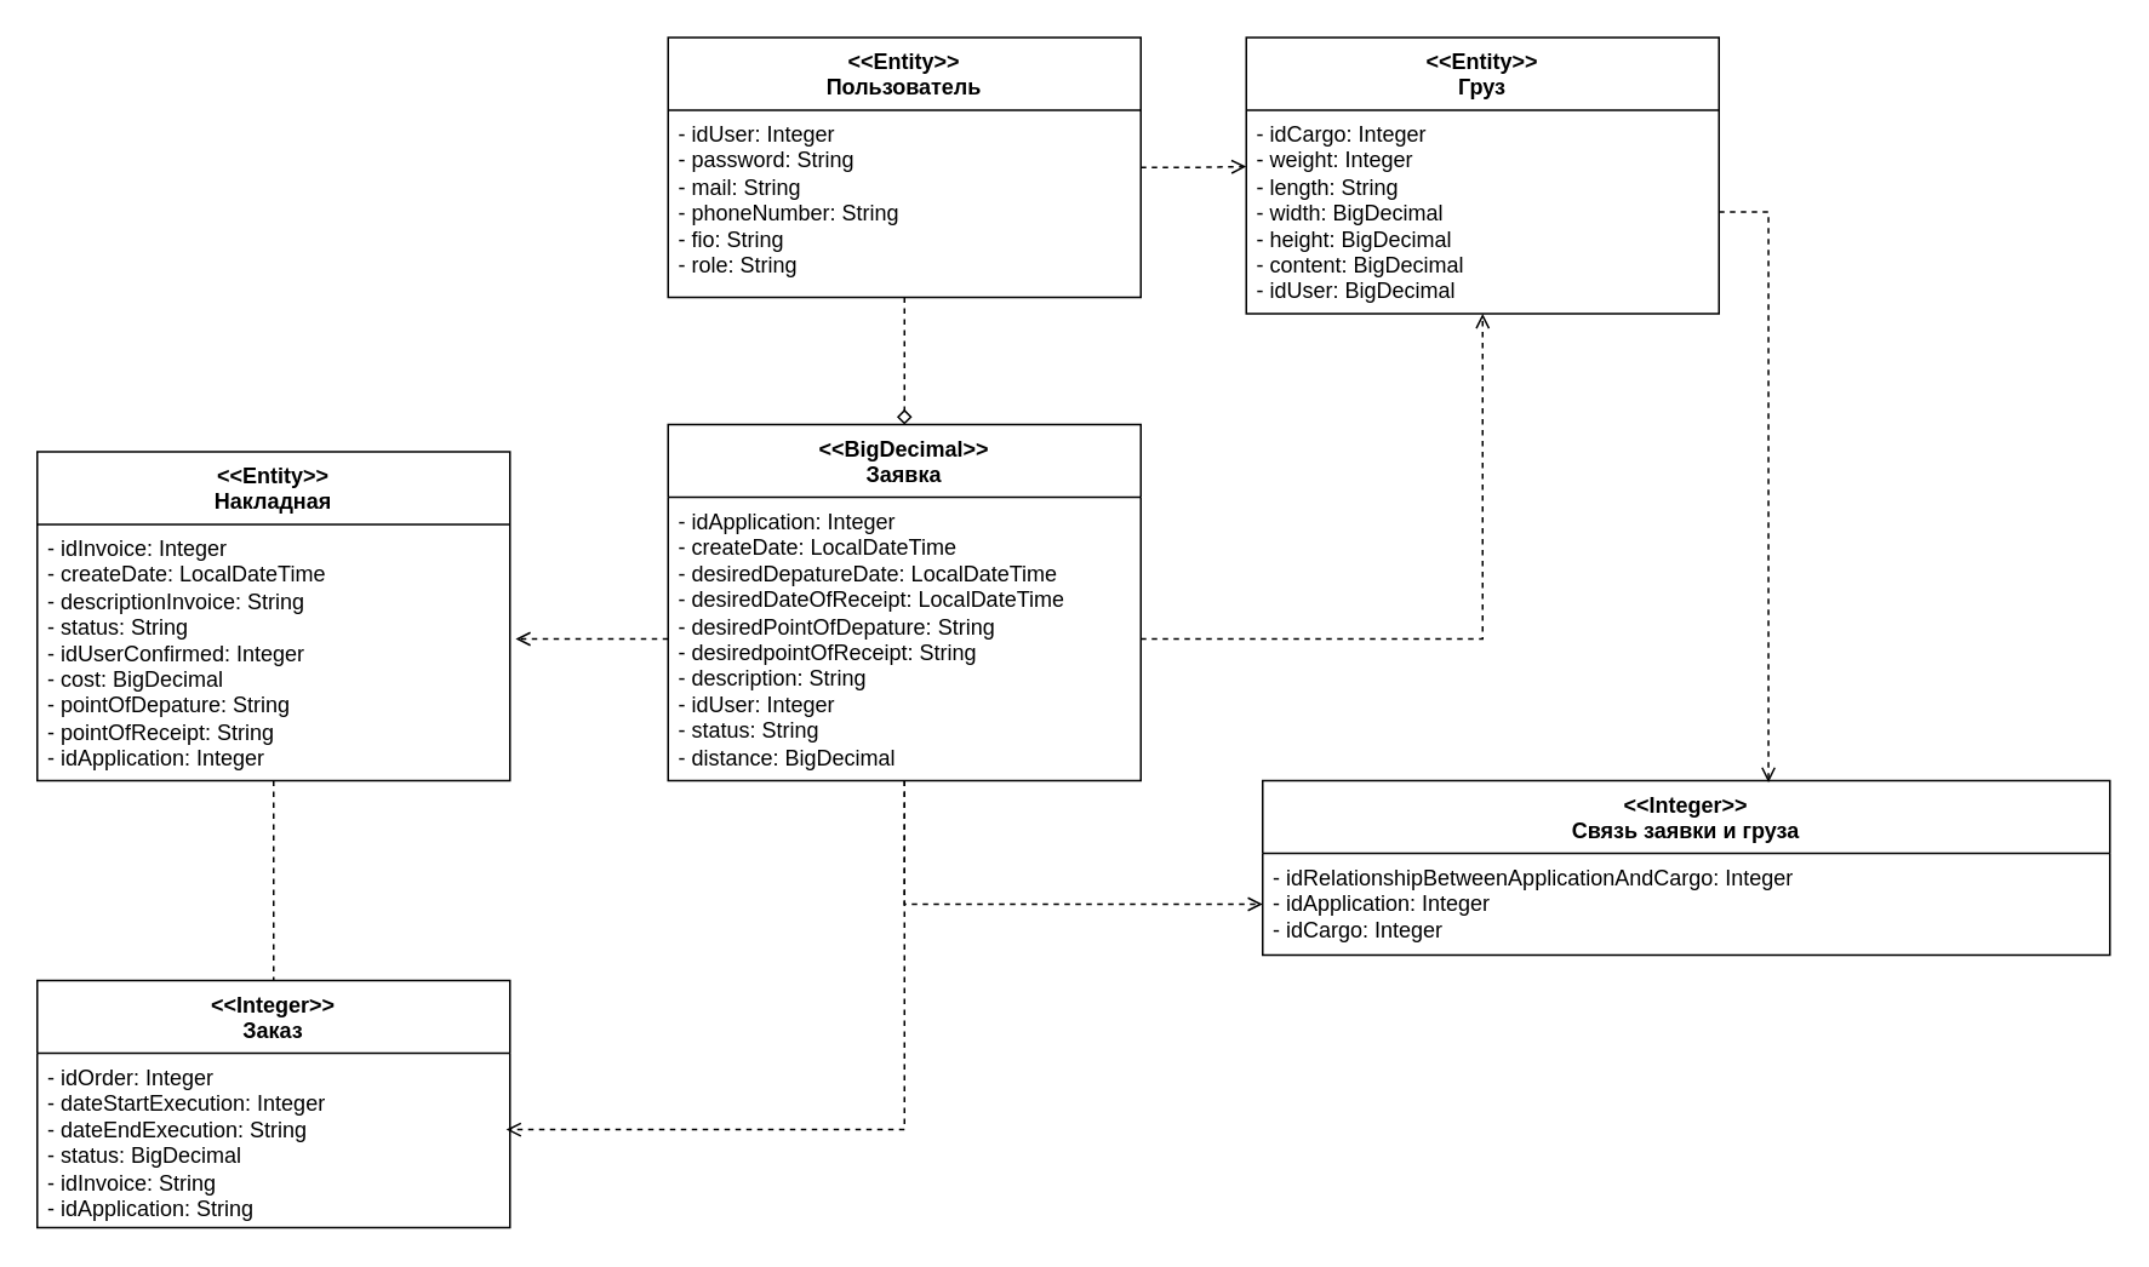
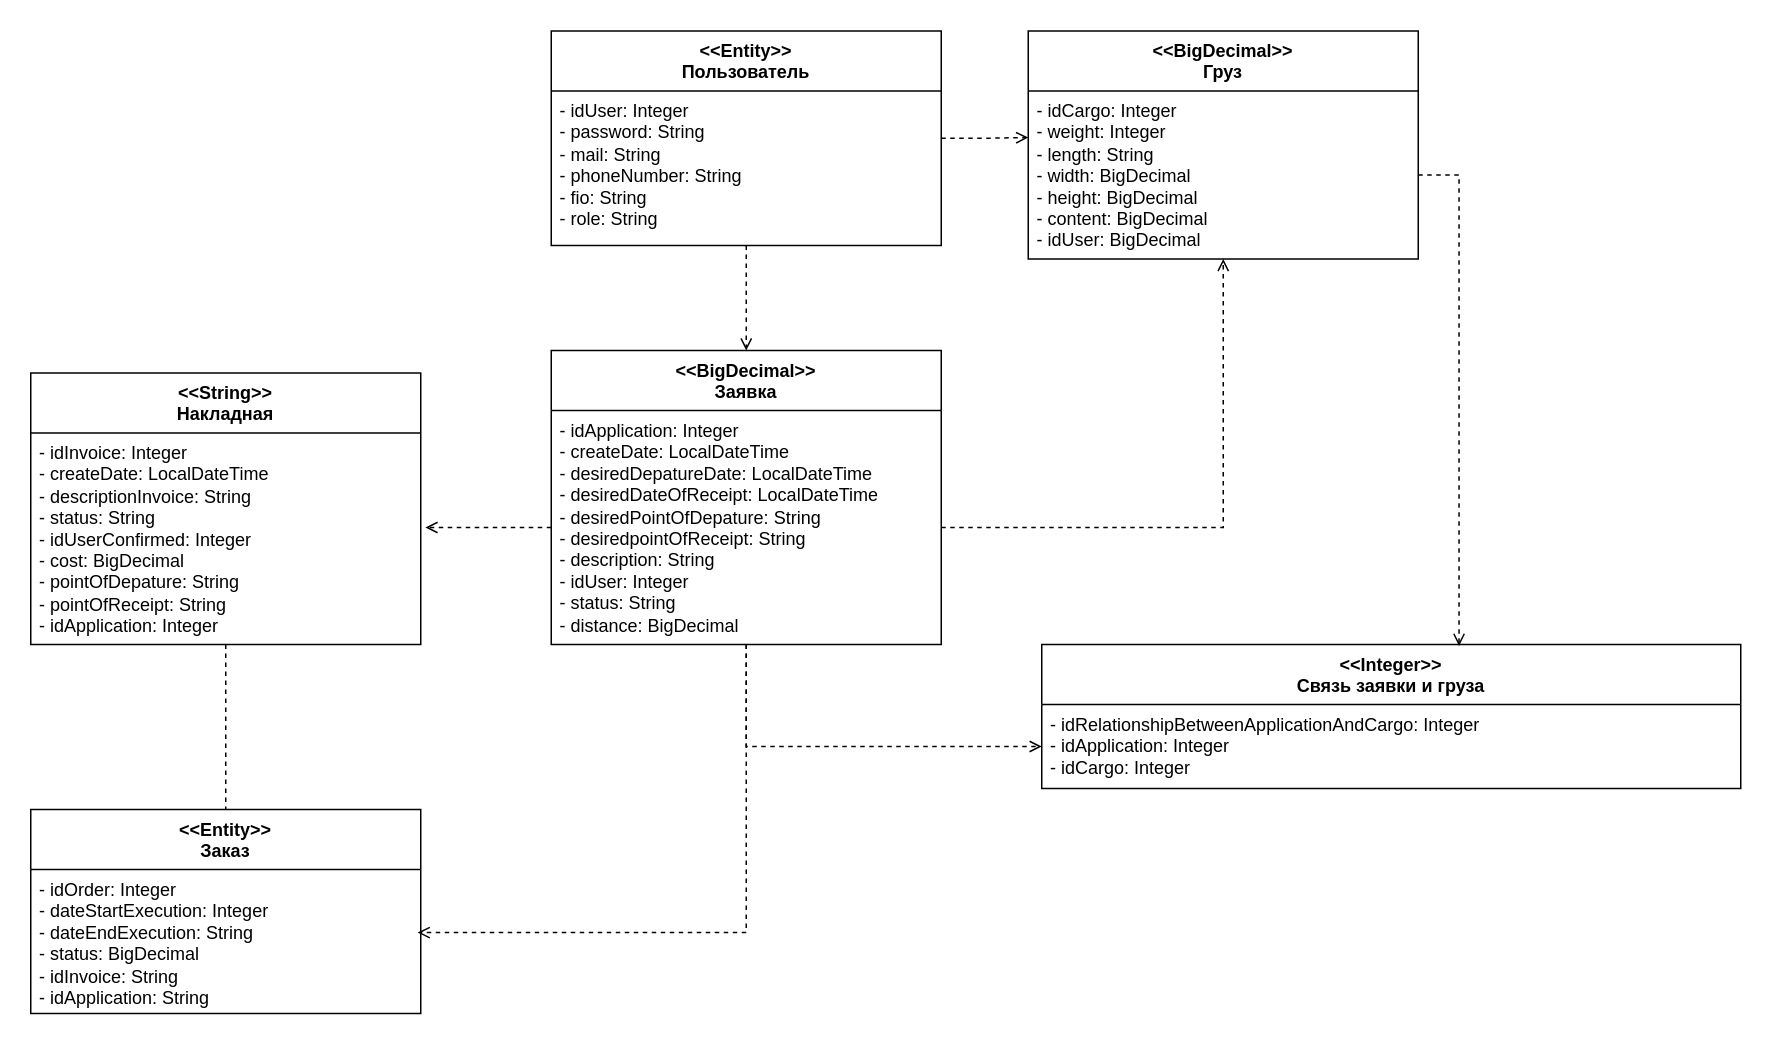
  <mxCell id="0" />
  <mxCell id="1" parent="0" />
- <mxCell id="2" value="&lt;div&gt;&amp;lt;&amp;lt;Entity&amp;gt;&amp;gt;&lt;/div&gt;&lt;div&gt;Накладная&lt;/div&gt;" style="swimlane;fontStyle=1;align=center;verticalAlign=top;childLayout=stackLayout;horizontal=1;startSize=40;horizontalStack=0;resizeParent=1;resizeParentMax=0;resizeLast=0;collapsible=1;marginBottom=0;whiteSpace=wrap;html=1;" parent="1" vertex="1"><mxGeometry x="20" y="248" width="260" height="181" as="geometry" /></mxCell>
+ <mxCell id="2" value="&lt;div&gt;&amp;lt;&amp;lt;String&amp;gt;&amp;gt;&lt;/div&gt;&lt;div&gt;Накладная&lt;/div&gt;" style="swimlane;fontStyle=1;align=center;verticalAlign=top;childLayout=stackLayout;horizontal=1;startSize=40;horizontalStack=0;resizeParent=1;resizeParentMax=0;resizeLast=0;collapsible=1;marginBottom=0;whiteSpace=wrap;html=1;" parent="1" vertex="1"><mxGeometry x="20" y="248" width="260" height="181" as="geometry" /></mxCell>
  <mxCell id="3" value="&lt;div&gt;&lt;div&gt;- idInvoice&lt;span style=&quot;background-color: transparent; color: light-dark(rgb(0, 0, 0), rgb(255, 255, 255));&quot;&gt;: Integer&lt;/span&gt;&lt;/div&gt;&lt;/div&gt;&lt;div&gt;&lt;span style=&quot;background-color: transparent; color: light-dark(rgb(0, 0, 0), rgb(255, 255, 255));&quot;&gt;- createDate: LocalDateTime&lt;/span&gt;&lt;/div&gt;&lt;div&gt;&lt;span style=&quot;background-color: transparent; color: light-dark(rgb(0, 0, 0), rgb(255, 255, 255));&quot;&gt;- descriptionInvoice: String&lt;/span&gt;&lt;/div&gt;&lt;div&gt;- status:&amp;nbsp;&lt;span style=&quot;background-color: transparent; color: light-dark(rgb(0, 0, 0), rgb(255, 255, 255));&quot;&gt;String&lt;/span&gt;&lt;/div&gt;&lt;div&gt;- idUserConfirmed: Integer&lt;/div&gt;&lt;div&gt;- cost: BigDecimal&lt;/div&gt;&lt;div&gt;- pointOfDepature: String&lt;/div&gt;&lt;div&gt;- pointOfReceipt:&amp;nbsp;&lt;span style=&quot;background-color: transparent; color: light-dark(rgb(0, 0, 0), rgb(255, 255, 255));&quot;&gt;String&lt;/span&gt;&lt;/div&gt;&lt;div&gt;- idApplication: Integer&lt;/div&gt;" style="text;strokeColor=none;fillColor=none;align=left;verticalAlign=top;spacingLeft=4;spacingRight=4;overflow=hidden;rotatable=0;points=[[0,0.5],[1,0.5]];portConstraint=eastwest;whiteSpace=wrap;html=1;" parent="2" vertex="1"><mxGeometry y="40" width="260" height="141" as="geometry" /></mxCell>
- <mxCell id="4" value="&lt;div&gt;&amp;lt;&amp;lt;Entity&amp;gt;&amp;gt;&lt;/div&gt;&lt;div&gt;Груз&lt;/div&gt;" style="swimlane;fontStyle=1;align=center;verticalAlign=top;childLayout=stackLayout;horizontal=1;startSize=40;horizontalStack=0;resizeParent=1;resizeParentMax=0;resizeLast=0;collapsible=1;marginBottom=0;whiteSpace=wrap;html=1;" parent="1" vertex="1"><mxGeometry x="685" y="20" width="260" height="152" as="geometry" /></mxCell>
+ <mxCell id="4" value="&lt;div&gt;&amp;lt;&amp;lt;BigDecimal&amp;gt;&amp;gt;&lt;/div&gt;&lt;div&gt;Груз&lt;/div&gt;" style="swimlane;fontStyle=1;align=center;verticalAlign=top;childLayout=stackLayout;horizontal=1;startSize=40;horizontalStack=0;resizeParent=1;resizeParentMax=0;resizeLast=0;collapsible=1;marginBottom=0;whiteSpace=wrap;html=1;" parent="1" vertex="1"><mxGeometry x="685" y="20" width="260" height="152" as="geometry" /></mxCell>
  <mxCell id="5" value="&lt;div&gt;&lt;div&gt;- idCargo&lt;span style=&quot;background-color: transparent; color: light-dark(rgb(0, 0, 0), rgb(255, 255, 255));&quot;&gt;: Integer&lt;/span&gt;&lt;/div&gt;&lt;/div&gt;&lt;div&gt;&lt;span style=&quot;background-color: transparent; color: light-dark(rgb(0, 0, 0), rgb(255, 255, 255));&quot;&gt;- weight: Integer&lt;/span&gt;&lt;/div&gt;&lt;div&gt;- length: String&lt;/div&gt;&lt;div&gt;- width: BigDecimal&lt;/div&gt;&lt;div&gt;- height: BigDecimal&lt;/div&gt;&lt;div&gt;- content: BigDecimal&lt;/div&gt;&lt;div&gt;- idUser: BigDecimal&lt;/div&gt;" style="text;strokeColor=none;fillColor=none;align=left;verticalAlign=top;spacingLeft=4;spacingRight=4;overflow=hidden;rotatable=0;points=[[0,0.5],[1,0.5]];portConstraint=eastwest;whiteSpace=wrap;html=1;" parent="4" vertex="1"><mxGeometry y="40" width="260" height="112" as="geometry" /></mxCell>
  <mxCell id="6" style="edgeStyle=orthogonalEdgeStyle;rounded=0;orthogonalLoop=1;jettySize=auto;html=1;dashed=1;endArrow=open;endFill=0;" edge="1" parent="1" source="7" target="10"><mxGeometry relative="1" as="geometry" /></mxCell>
  <mxCell id="7" value="&lt;div&gt;&amp;lt;&amp;lt;BigDecimal&amp;gt;&amp;gt;&lt;/div&gt;&lt;div&gt;Заявка&lt;/div&gt;" style="swimlane;fontStyle=1;align=center;verticalAlign=top;childLayout=stackLayout;horizontal=1;startSize=40;horizontalStack=0;resizeParent=1;resizeParentMax=0;resizeLast=0;collapsible=1;marginBottom=0;whiteSpace=wrap;html=1;" parent="1" vertex="1"><mxGeometry x="367" y="233" width="260" height="196" as="geometry" /></mxCell>
  <mxCell id="8" value="&lt;div&gt;&lt;div&gt;- idApplication&lt;span style=&quot;background-color: transparent; color: light-dark(rgb(0, 0, 0), rgb(255, 255, 255));&quot;&gt;: Integer&lt;/span&gt;&lt;/div&gt;&lt;/div&gt;&lt;div&gt;&lt;span style=&quot;background-color: transparent; color: light-dark(rgb(0, 0, 0), rgb(255, 255, 255));&quot;&gt;- createDate: LocalDateTime&lt;/span&gt;&lt;/div&gt;&lt;div&gt;&lt;span style=&quot;background-color: transparent; color: light-dark(rgb(0, 0, 0), rgb(255, 255, 255));&quot;&gt;- desiredDepatureDate:&amp;nbsp;&lt;/span&gt;&lt;span style=&quot;background-color: transparent; color: light-dark(rgb(0, 0, 0), rgb(255, 255, 255));&quot;&gt;LocalDateTime&lt;/span&gt;&lt;/div&gt;&lt;div&gt;&lt;span style=&quot;background-color: transparent; color: light-dark(rgb(0, 0, 0), rgb(255, 255, 255));&quot;&gt;- desiredDateOfReceipt:&amp;nbsp;&lt;/span&gt;&lt;span style=&quot;background-color: transparent; color: light-dark(rgb(0, 0, 0), rgb(255, 255, 255));&quot;&gt;LocalDateTime&lt;/span&gt;&lt;/div&gt;&lt;div&gt;&lt;span style=&quot;background-color: transparent; color: light-dark(rgb(0, 0, 0), rgb(255, 255, 255));&quot;&gt;- desiredPointOfDepature:&amp;nbsp;&lt;/span&gt;&lt;span style=&quot;background-color: transparent; color: light-dark(rgb(0, 0, 0), rgb(255, 255, 255));&quot;&gt;String&lt;/span&gt;&lt;/div&gt;&lt;div&gt;&lt;span style=&quot;background-color: transparent; color: light-dark(rgb(0, 0, 0), rgb(255, 255, 255));&quot;&gt;- desiredpointOfReceipt:&amp;nbsp;&lt;/span&gt;&lt;span style=&quot;background-color: transparent; color: light-dark(rgb(0, 0, 0), rgb(255, 255, 255));&quot;&gt;String&lt;/span&gt;&lt;/div&gt;&lt;div&gt;&lt;span style=&quot;background-color: transparent; color: light-dark(rgb(0, 0, 0), rgb(255, 255, 255));&quot;&gt;- description:&amp;nbsp;&lt;/span&gt;&lt;span style=&quot;background-color: transparent; color: light-dark(rgb(0, 0, 0), rgb(255, 255, 255));&quot;&gt;String&lt;/span&gt;&lt;/div&gt;&lt;div&gt;- idUser: Integer&lt;/div&gt;&lt;div&gt;- status:&amp;nbsp;&lt;span style=&quot;background-color: transparent; color: light-dark(rgb(0, 0, 0), rgb(255, 255, 255));&quot;&gt;String&lt;/span&gt;&lt;/div&gt;&lt;div&gt;- distance: BigDecimal&lt;/div&gt;&lt;div&gt;&lt;br&gt;&lt;/div&gt;" style="text;strokeColor=none;fillColor=none;align=left;verticalAlign=top;spacingLeft=4;spacingRight=4;overflow=hidden;rotatable=0;points=[[0,0.5],[1,0.5]];portConstraint=eastwest;whiteSpace=wrap;html=1;" parent="7" vertex="1"><mxGeometry y="40" width="260" height="156" as="geometry" /></mxCell>
  <mxCell id="9" value="&lt;div&gt;&amp;lt;&amp;lt;Integer&amp;gt;&amp;gt;&lt;/div&gt;&lt;div&gt;Связь заявки и груза&lt;/div&gt;" style="swimlane;fontStyle=1;align=center;verticalAlign=top;childLayout=stackLayout;horizontal=1;startSize=40;horizontalStack=0;resizeParent=1;resizeParentMax=0;resizeLast=0;collapsible=1;marginBottom=0;whiteSpace=wrap;html=1;" parent="1" vertex="1"><mxGeometry x="694" y="429" width="466" height="96" as="geometry" /></mxCell>
  <mxCell id="10" value="&lt;div&gt;&lt;div&gt;- idRelationshipBetweenApplicationAndCargo&lt;span style=&quot;background-color: transparent; color: light-dark(rgb(0, 0, 0), rgb(255, 255, 255));&quot;&gt;: Integer&lt;/span&gt;&lt;/div&gt;&lt;/div&gt;&lt;div&gt;&lt;div&gt;- idApplication&lt;span style=&quot;background-color: transparent; color: light-dark(rgb(0, 0, 0), rgb(255, 255, 255));&quot;&gt;: Integer&lt;/span&gt;&lt;/div&gt;&lt;/div&gt;&lt;div&gt;&lt;div&gt;- idCargo&lt;span style=&quot;background-color: transparent; color: light-dark(rgb(0, 0, 0), rgb(255, 255, 255));&quot;&gt;: Integer&lt;/span&gt;&lt;/div&gt;&lt;/div&gt;&lt;div&gt;&lt;span style=&quot;background-color: transparent; color: light-dark(rgb(0, 0, 0), rgb(255, 255, 255));&quot;&gt;&lt;br&gt;&lt;/span&gt;&lt;/div&gt;" style="text;strokeColor=none;fillColor=none;align=left;verticalAlign=top;spacingLeft=4;spacingRight=4;overflow=hidden;rotatable=0;points=[[0,0.5],[1,0.5]];portConstraint=eastwest;whiteSpace=wrap;html=1;" parent="9" vertex="1"><mxGeometry y="40" width="466" height="56" as="geometry" /></mxCell>
- <mxCell id="11" value="&lt;div&gt;&amp;lt;&amp;lt;Integer&amp;gt;&amp;gt;&lt;/div&gt;&lt;div&gt;Заказ&lt;/div&gt;" style="swimlane;fontStyle=1;align=center;verticalAlign=top;childLayout=stackLayout;horizontal=1;startSize=40;horizontalStack=0;resizeParent=1;resizeParentMax=0;resizeLast=0;collapsible=1;marginBottom=0;whiteSpace=wrap;html=1;" parent="1" vertex="1"><mxGeometry x="20" y="539" width="260" height="136" as="geometry" /></mxCell>
+ <mxCell id="11" value="&lt;div&gt;&amp;lt;&amp;lt;Entity&amp;gt;&amp;gt;&lt;/div&gt;&lt;div&gt;Заказ&lt;/div&gt;" style="swimlane;fontStyle=1;align=center;verticalAlign=top;childLayout=stackLayout;horizontal=1;startSize=40;horizontalStack=0;resizeParent=1;resizeParentMax=0;resizeLast=0;collapsible=1;marginBottom=0;whiteSpace=wrap;html=1;" parent="1" vertex="1"><mxGeometry x="20" y="539" width="260" height="136" as="geometry" /></mxCell>
  <mxCell id="12" value="&lt;div&gt;&lt;div&gt;- idOrder&lt;span style=&quot;background-color: transparent; color: light-dark(rgb(0, 0, 0), rgb(255, 255, 255));&quot;&gt;: Integer&lt;/span&gt;&lt;/div&gt;&lt;/div&gt;&lt;div&gt;&lt;span style=&quot;background-color: transparent; color: light-dark(rgb(0, 0, 0), rgb(255, 255, 255));&quot;&gt;- dateStartExecution: Integer&lt;/span&gt;&lt;/div&gt;&lt;div&gt;- dateEndExecution: String&lt;/div&gt;&lt;div&gt;- status: BigDecimal&lt;/div&gt;&lt;div&gt;&lt;div&gt;- idInvoice: String&lt;/div&gt;&lt;/div&gt;&lt;div&gt;&lt;div&gt;- idApplication: String&lt;/div&gt;&lt;/div&gt;&lt;div&gt;&lt;br&gt;&lt;/div&gt;" style="text;strokeColor=none;fillColor=none;align=left;verticalAlign=top;spacingLeft=4;spacingRight=4;overflow=hidden;rotatable=0;points=[[0,0.5],[1,0.5]];portConstraint=eastwest;whiteSpace=wrap;html=1;" parent="11" vertex="1"><mxGeometry y="40" width="260" height="96" as="geometry" /></mxCell>
- <mxCell id="13" style="edgeStyle=orthogonalEdgeStyle;rounded=0;orthogonalLoop=1;jettySize=auto;html=1;entryX=0.5;entryY=0;entryDx=0;entryDy=0;dashed=1;endArrow=diamond;endFill=0;" edge="1" parent="1" source="14" target="7"><mxGeometry relative="1" as="geometry" /></mxCell>
+ <mxCell id="13" style="edgeStyle=orthogonalEdgeStyle;rounded=0;orthogonalLoop=1;jettySize=auto;html=1;entryX=0.5;entryY=0;entryDx=0;entryDy=0;dashed=1;endArrow=open;endFill=0;" edge="1" parent="1" source="14" target="7"><mxGeometry relative="1" as="geometry" /></mxCell>
  <mxCell id="14" value="&lt;div&gt;&amp;lt;&amp;lt;Entity&amp;gt;&amp;gt;&lt;/div&gt;&lt;div&gt;Пользователь&lt;/div&gt;" style="swimlane;fontStyle=1;align=center;verticalAlign=top;childLayout=stackLayout;horizontal=1;startSize=40;horizontalStack=0;resizeParent=1;resizeParentMax=0;resizeLast=0;collapsible=1;marginBottom=0;whiteSpace=wrap;html=1;" parent="1" vertex="1"><mxGeometry x="367" y="20" width="260" height="143" as="geometry" /></mxCell>
  <mxCell id="15" value="&lt;div&gt;&lt;div&gt;- idUser&lt;span style=&quot;background-color: transparent; color: light-dark(rgb(0, 0, 0), rgb(255, 255, 255));&quot;&gt;: Integer&lt;/span&gt;&lt;/div&gt;&lt;/div&gt;&lt;div&gt;&lt;span style=&quot;background-color: transparent; color: light-dark(rgb(0, 0, 0), rgb(255, 255, 255));&quot;&gt;- password: String&lt;/span&gt;&lt;/div&gt;&lt;div&gt;- mail: String&lt;/div&gt;&lt;div&gt;- phoneNumber: String&lt;/div&gt;&lt;div&gt;- fio: String&lt;/div&gt;&lt;div&gt;- role: String&lt;/div&gt;" style="text;strokeColor=none;fillColor=none;align=left;verticalAlign=top;spacingLeft=4;spacingRight=4;overflow=hidden;rotatable=0;points=[[0,0.5],[1,0.5]];portConstraint=eastwest;whiteSpace=wrap;html=1;" parent="14" vertex="1"><mxGeometry y="40" width="260" height="103" as="geometry" /></mxCell>
  <mxCell id="16" style="edgeStyle=orthogonalEdgeStyle;rounded=0;orthogonalLoop=1;jettySize=auto;html=1;entryX=0;entryY=0.277;entryDx=0;entryDy=0;entryPerimeter=0;dashed=1;endArrow=open;endFill=0;" edge="1" parent="1" source="14" target="5"><mxGeometry relative="1" as="geometry" /></mxCell>
  <mxCell id="17" style="edgeStyle=orthogonalEdgeStyle;rounded=0;orthogonalLoop=1;jettySize=auto;html=1;dashed=1;endArrow=open;endFill=0;" edge="1" parent="1" source="8" target="4"><mxGeometry relative="1" as="geometry" /></mxCell>
  <mxCell id="18" style="edgeStyle=orthogonalEdgeStyle;rounded=0;orthogonalLoop=1;jettySize=auto;html=1;entryX=0.597;entryY=0.01;entryDx=0;entryDy=0;entryPerimeter=0;dashed=1;endArrow=open;endFill=0;" edge="1" parent="1" source="5" target="9"><mxGeometry relative="1" as="geometry" /></mxCell>
  <mxCell id="19" style="edgeStyle=orthogonalEdgeStyle;rounded=0;orthogonalLoop=1;jettySize=auto;html=1;entryX=1.012;entryY=0.447;entryDx=0;entryDy=0;entryPerimeter=0;dashed=1;endArrow=open;endFill=0;" edge="1" parent="1" source="8" target="3"><mxGeometry relative="1" as="geometry" /></mxCell>
  <mxCell id="20" style="edgeStyle=orthogonalEdgeStyle;rounded=0;orthogonalLoop=1;jettySize=auto;html=1;entryX=0.5;entryY=0;entryDx=0;entryDy=0;dashed=1;endArrow=none;endFill=0;" edge="1" parent="1" source="2" target="11"><mxGeometry relative="1" as="geometry" /></mxCell>
  <mxCell id="21" style="edgeStyle=orthogonalEdgeStyle;rounded=0;orthogonalLoop=1;jettySize=auto;html=1;entryX=0.992;entryY=0.438;entryDx=0;entryDy=0;entryPerimeter=0;dashed=1;endArrow=open;endFill=0;" edge="1" parent="1" source="7" target="12"><mxGeometry relative="1" as="geometry" /></mxCell>
